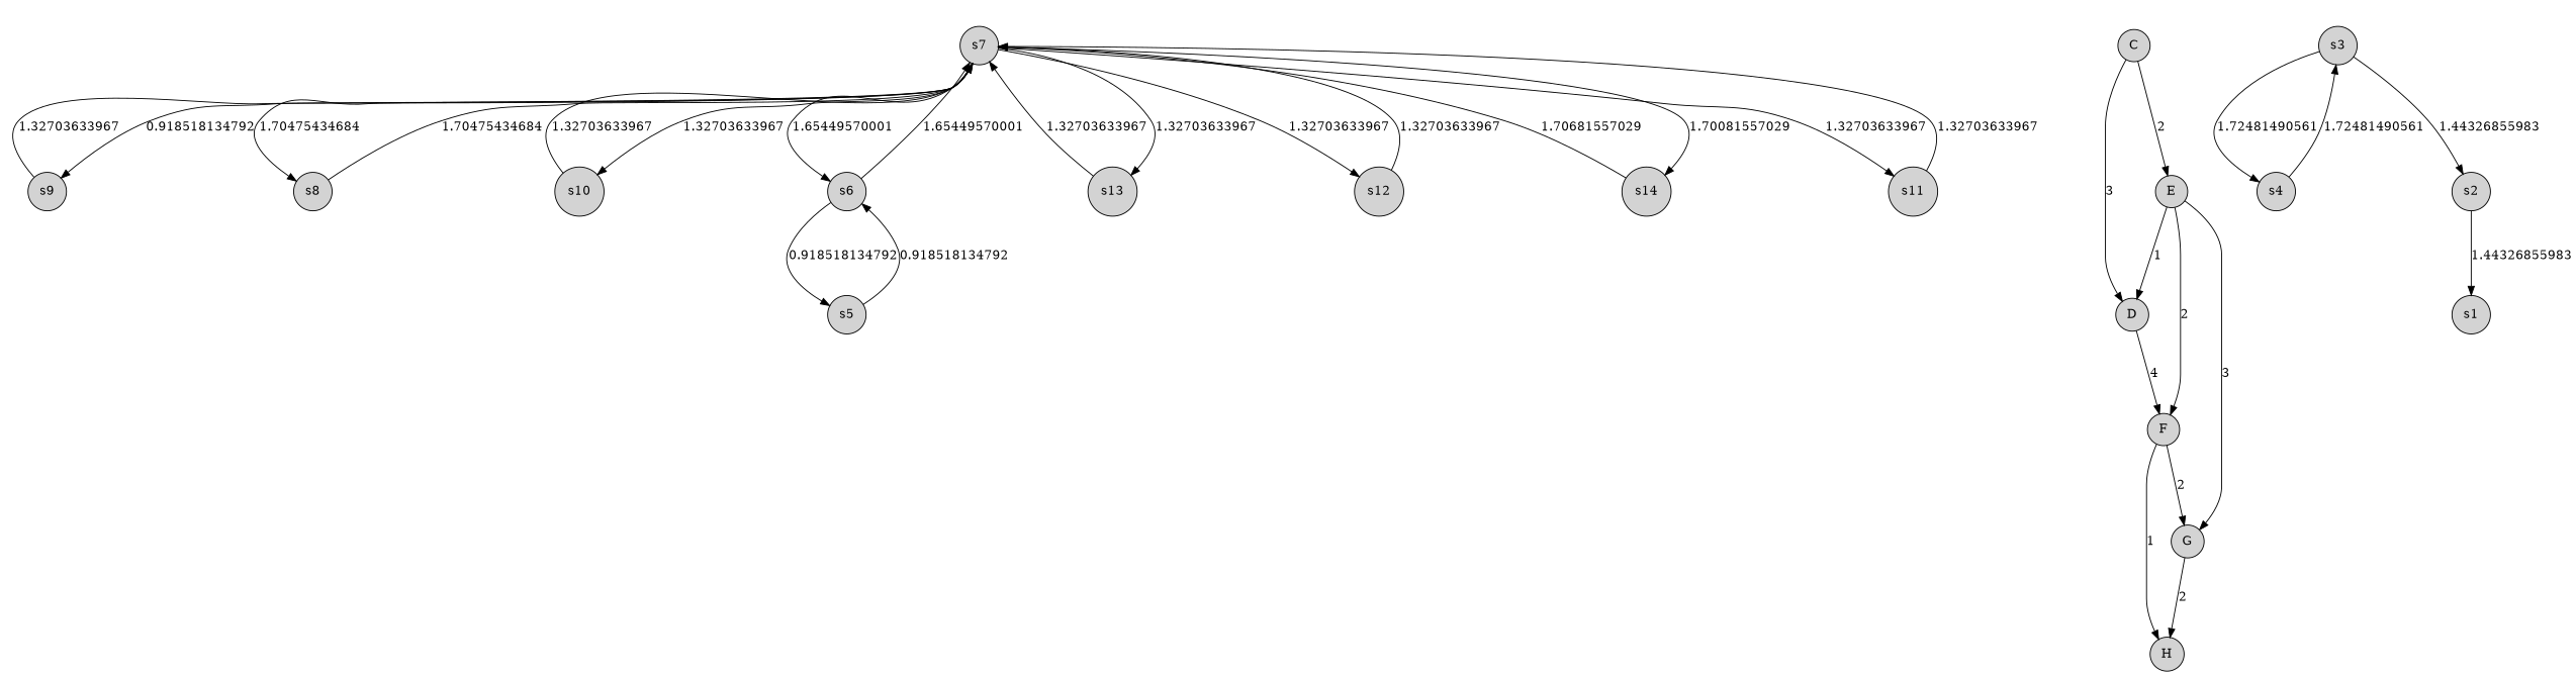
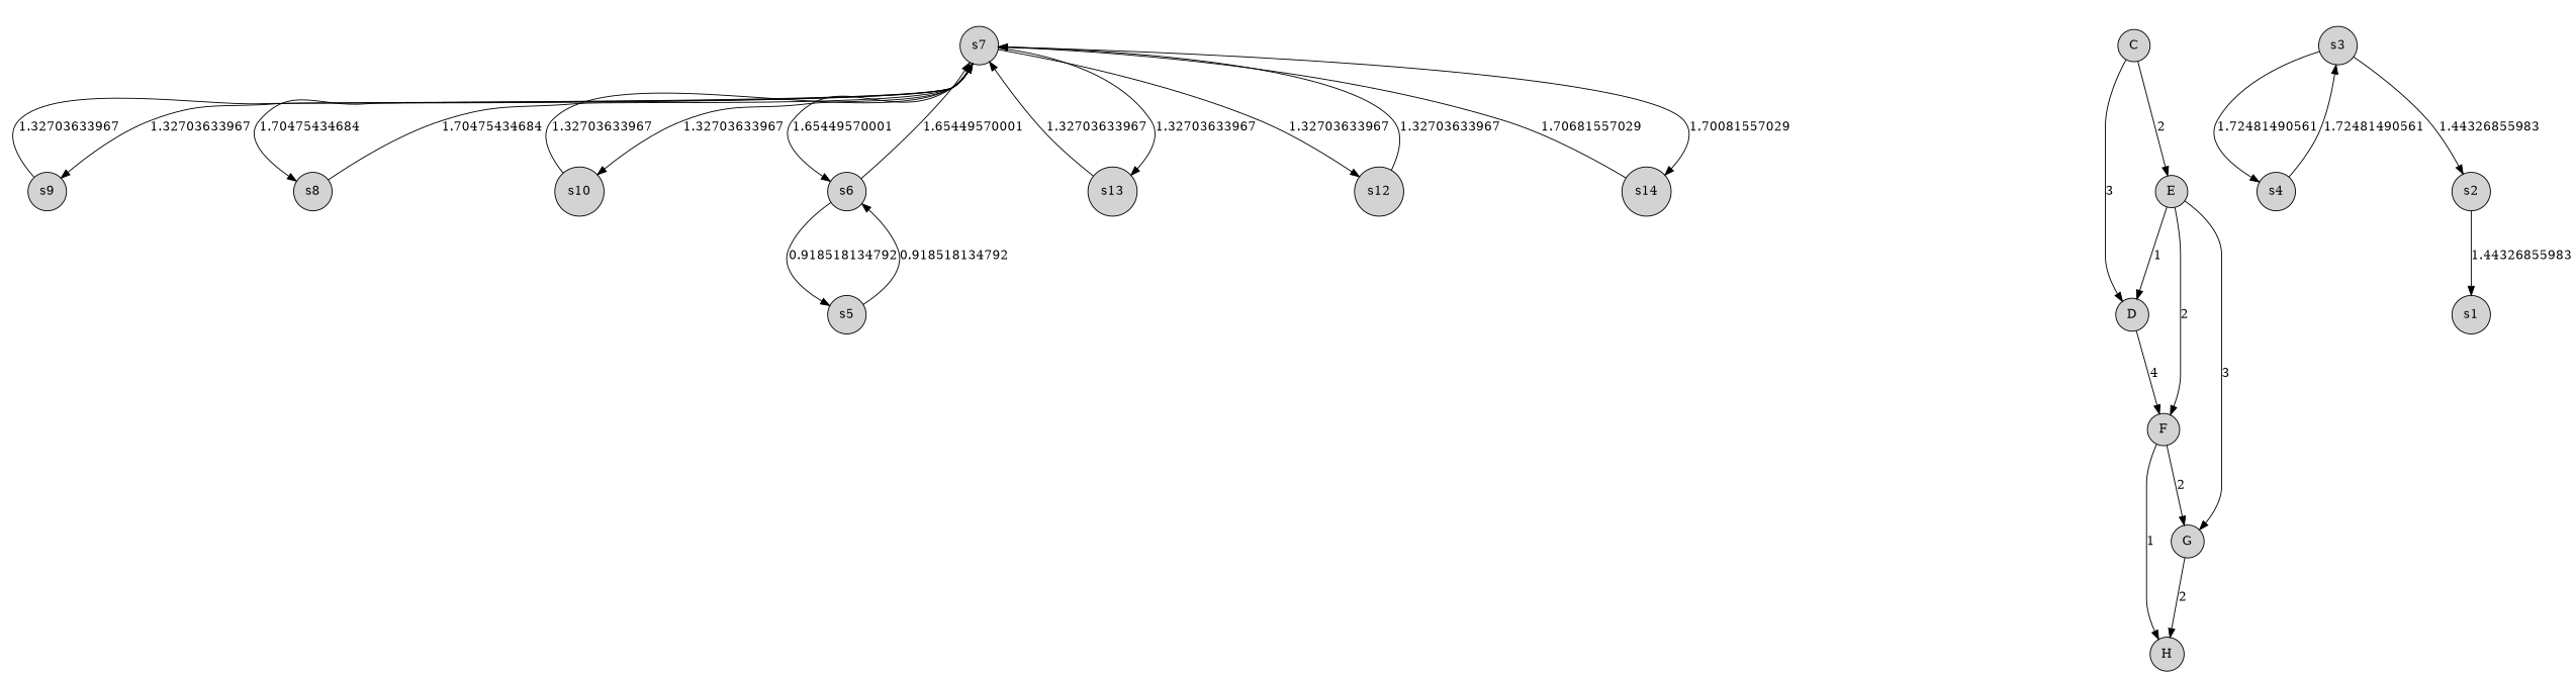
  digraph {
    rankdir=TB
    node [shape=circle style=filled]
    edge [minlen=2]
    n1 [fillcolor=white fontcolor=white fontname=monospace label=< 			<TABLE BORDER="0"> 				<TR><TD>                    </TD></TR> 				<TR><TD>                    </TD></TR> 				<TR><TD>                    </TD></TR> 				<TR><TD>                    </TD></TR> 			</TABLE>> shape=none]
    s7 [rank=sink]
    s9
    s8
    s10
    s6
    s13
    s12
    s14
-   s11
    C
    E
    D
    G
    F
    H
    s3
    s4
    s2
    s1
    s5 [rank=source]
    subgraph sub_1 {
      rank=same
      n1
    }
-   s7 -> s9 [label=0.918518134792]
+   s7 -> s9 [label=1.32703633967]
    s7 -> s8 [label=1.70475434684]
    s7 -> s10 [label=1.32703633967]
    s7 -> s6 [label=1.65449570001]
    s7 -> s13 [label=1.32703633967]
    s7 -> s12 [label=1.32703633967]
    s7 -> s14 [label=1.70081557029]
-   s7 -> s11 [label=1.32703633967]
    s9 -> s7 [label=1.32703633967]
    s8 -> s7 [label=1.70475434684]
    s10 -> s7 [label=1.32703633967]
    s6 -> s7 [label=1.65449570001]
    s6 -> s5 [label=0.918518134792]
    s13 -> s7 [label=1.32703633967]
    s12 -> s7 [label=1.32703633967]
    s14 -> s7 [label=1.70681557029]
-   s11 -> s7 [label=1.32703633967]
    C -> E [label=2]
    C -> D [label=3]
    E -> D [label=1]
    E -> G [label=3]
    E -> F [label=2]
    D -> F [label=4]
    G -> H [label=2]
    F -> G [label=2]
    F -> H [label=1]
    s3 -> s4 [label=1.72481490561]
    s3 -> s2 [label=1.44326855983]
    s4 -> s3 [label=1.72481490561]
    s2 -> s1 [label=1.44326855983]
    s5 -> s6 [label=0.918518134792]
  }
